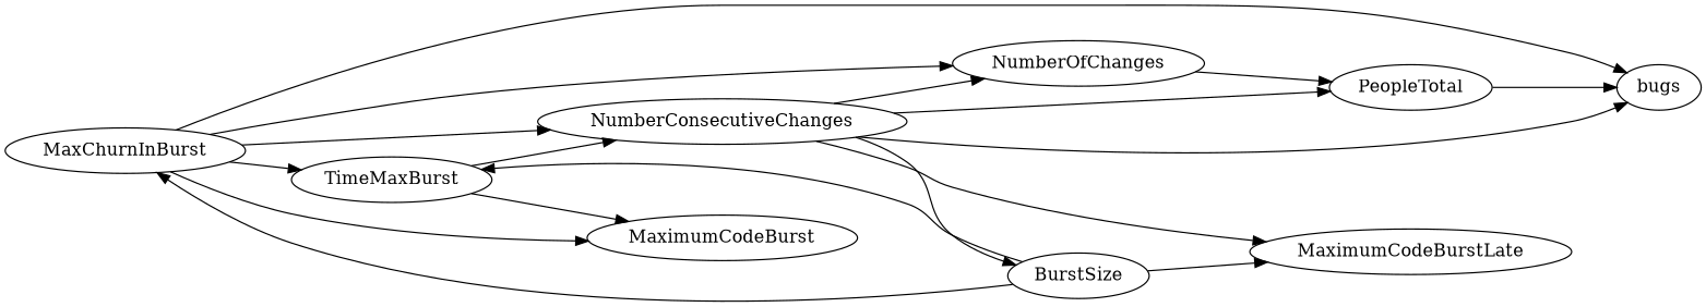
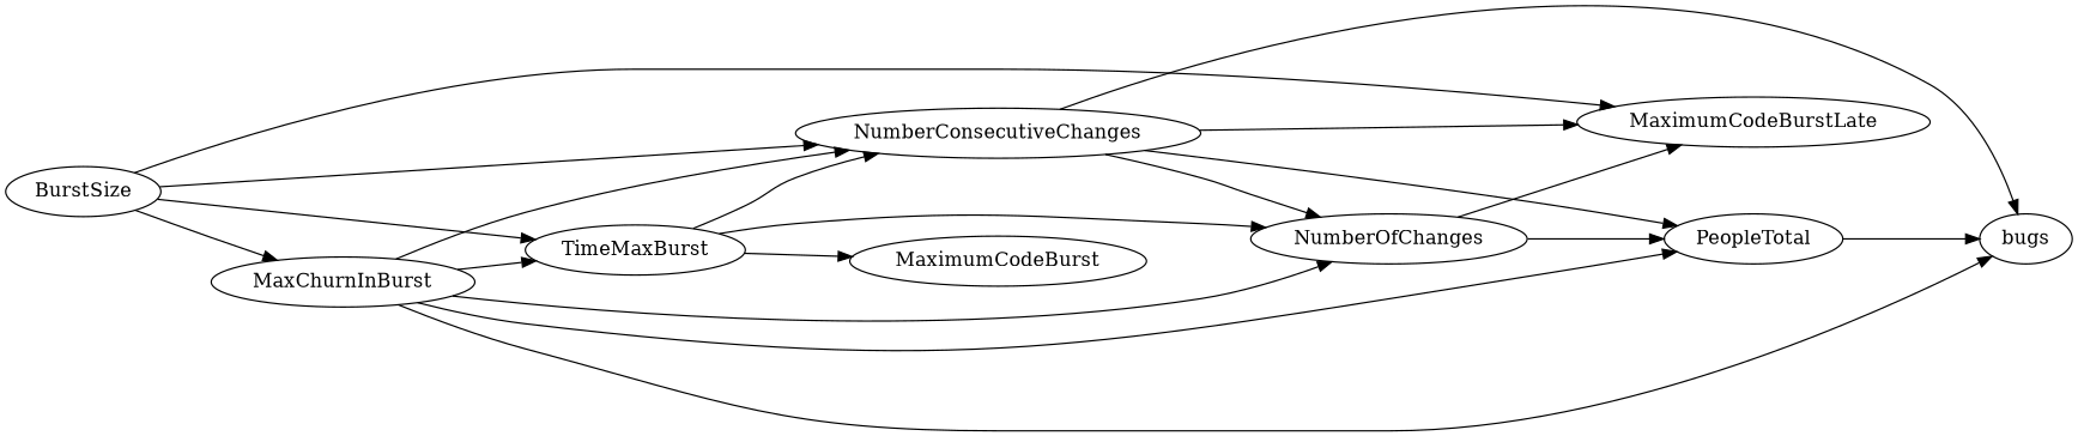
  digraph {
    rankdir=LR
    NumberOfChanges
    MaximumCodeBurstLate
    PeopleTotal
    bugs
    MaxChurnInBurst
    MaximumCodeBurst
    TimeMaxBurst
    NumberConsecutiveChanges
    BurstSize
+   NumberOfChanges -> MaximumCodeBurstLate
    NumberOfChanges -> PeopleTotal
    PeopleTotal -> bugs
    MaxChurnInBurst -> NumberOfChanges
    MaxChurnInBurst -> bugs
-   MaxChurnInBurst -> MaximumCodeBurst
+   MaxChurnInBurst -> PeopleTotal
    MaxChurnInBurst -> TimeMaxBurst
    MaxChurnInBurst -> NumberConsecutiveChanges
+   TimeMaxBurst -> NumberOfChanges
    TimeMaxBurst -> MaximumCodeBurst
    TimeMaxBurst -> NumberConsecutiveChanges
    NumberConsecutiveChanges -> NumberOfChanges
    NumberConsecutiveChanges -> MaximumCodeBurstLate
    NumberConsecutiveChanges -> PeopleTotal
    NumberConsecutiveChanges -> bugs
    BurstSize -> MaximumCodeBurstLate
    BurstSize -> MaxChurnInBurst
    BurstSize -> TimeMaxBurst
-   NumberConsecutiveChanges -> BurstSize
+   BurstSize -> NumberConsecutiveChanges
  }
